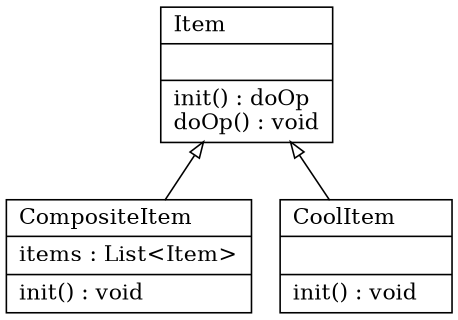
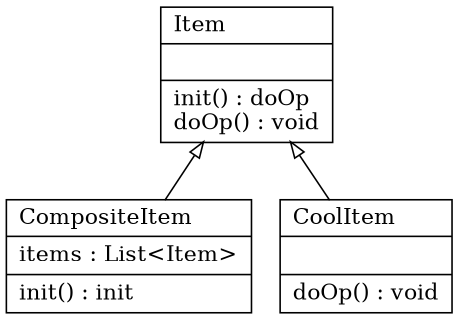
  digraph {
    fontname="Bitstream Vera Sans"
    fontsize=8
    rankdir=BT
    node [color="#000000" fillcolor="#000000" shape=record]
    edge [arrowhead=onormal style=solid]
-   n1 [label="{CompositeItem\l|items : List\<Item\>\l|init() : void\l}"]
+   n1 [label="{CompositeItem\l|items : List\<Item\>\l|init() : init\l}"]
    n2 [label="{Item\l||init() : doOp\ldoOp() : void\l}"]
-   n3 [label="{CoolItem\l||init() : void\l}"]
+   n3 [label="{CoolItem\l||doOp() : void\l}"]
    n1 -> n2
    n3 -> n2
  }
